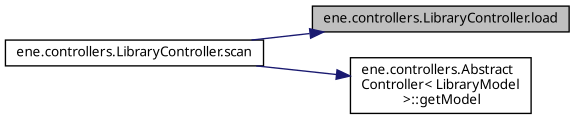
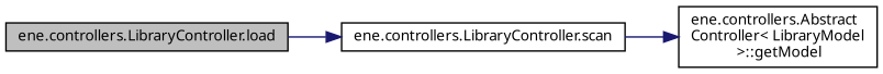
  digraph {
    rankdir=LR
    fontname="Noto Sans"
    node [color=black fontname="Noto Sans" fontsize=10 shape=record]
    edge [color=midnightblue fontname="Noto Sans" fontsize=10 labelfontname=Helvetica labelfontsize=10 style=solid]
    n1 [fillcolor=grey75 fontcolor=black height=0.2 label="ene.controllers.LibraryController.load" style=filled width=0.4]
    n2 [height=0.2 label="ene.controllers.LibraryController.scan" width=0.4]
    n3 [height=0.2 label="ene.controllers.Abstract\lController\< LibraryModel\l \>::getModel" width=0.4]
-   n2 -> n1
+   n1 -> n2
    n2 -> n3
  }
